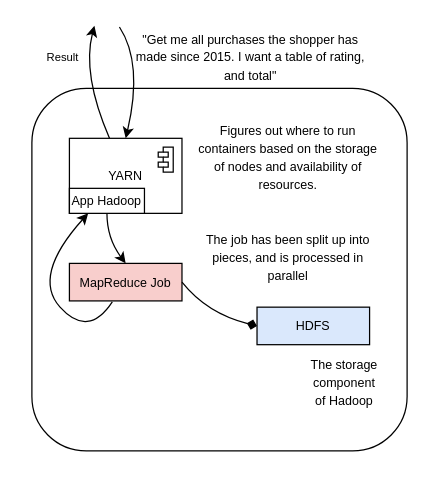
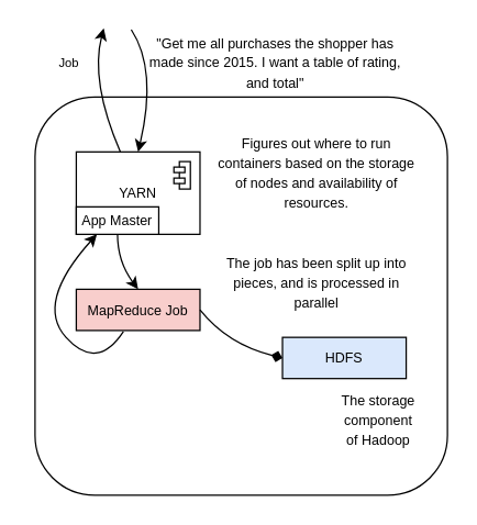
  <mxCell id="0" />
  <mxCell id="1" parent="0" />
  <mxCell id="2" value="" style="rounded=1;whiteSpace=wrap;html=1;" vertex="1" parent="1"><mxGeometry x="25" y="70" width="300" height="290" as="geometry" /></mxCell>
  <mxCell id="3" value="&lt;font size=&quot;1&quot;&gt;YARN&lt;/font&gt;" style="html=1;dropTarget=0;whiteSpace=wrap;" vertex="1" parent="1"><mxGeometry x="55" y="110" width="90" height="60" as="geometry" /></mxCell>
  <mxCell id="4" value="" style="shape=module;jettyWidth=8;jettyHeight=4;" vertex="1" parent="3"><mxGeometry x="1" width="12" height="20" relative="1" as="geometry"><mxPoint x="-19" y="7" as="offset" /></mxGeometry></mxCell>
  <mxCell id="5" value="" style="curved=1;endArrow=classic;html=1;rounded=0;exitX=0.461;exitY=0.945;exitDx=0;exitDy=0;exitPerimeter=0;entryX=0.5;entryY=0;entryDx=0;entryDy=0;strokeColor=light-dark(#000000,#00CC66);" edge="1" parent="1" target="3"><mxGeometry width="50" height="50" relative="1" as="geometry"><mxPoint x="95" y="21" as="sourcePoint" /><mxPoint x="114" y="90" as="targetPoint" /><Array as="points"><mxPoint x="114" y="50" /></Array></mxGeometry></mxCell>
  <mxCell id="6" value="&lt;font style=&quot;font-weight: normal;&quot; size=&quot;1&quot;&gt;&quot;Get me all purchases the shopper has made since 2015. I want a table of rating, and total&quot;&lt;/font&gt;" style="text;html=1;align=center;verticalAlign=middle;whiteSpace=wrap;rounded=0;fontStyle=1" vertex="1" parent="1"><mxGeometry x="105" y="30" width="190" height="30" as="geometry" /></mxCell>
  <mxCell id="7" value="&lt;font style=&quot;font-size: 10px;&quot;&gt;Figures out where to run containers based on the storage of nodes and availability of resources.&lt;/font&gt;" style="text;html=1;align=center;verticalAlign=middle;whiteSpace=wrap;rounded=0;" vertex="1" parent="1"><mxGeometry x="155" y="85" width="150" height="80" as="geometry" /></mxCell>
  <mxCell id="8" value="&lt;font size=&quot;1&quot;&gt;MapReduce Job&lt;/font&gt;" style="html=1;dropTarget=0;whiteSpace=wrap;fillColor=#f8cecc;" vertex="1" parent="1"><mxGeometry x="55" y="210" width="90" height="30" as="geometry" /></mxCell>
  <mxCell id="9" value="" style="curved=1;endArrow=classic;html=1;rounded=0;exitX=0.5;exitY=1;exitDx=0;exitDy=0;entryX=0.5;entryY=0;entryDx=0;entryDy=0;" edge="1" parent="1" source="14" target="8"><mxGeometry width="50" height="50" relative="1" as="geometry"><mxPoint x="85" y="160" as="sourcePoint" /><mxPoint x="90" y="249" as="targetPoint" /><Array as="points"><mxPoint x="85" y="190" /></Array></mxGeometry></mxCell>
  <mxCell id="10" style="edgeStyle=orthogonalEdgeStyle;rounded=0;orthogonalLoop=1;jettySize=auto;html=1;exitX=0.5;exitY=1;exitDx=0;exitDy=0;" edge="1" parent="1" source="8" target="8"><mxGeometry relative="1" as="geometry" /></mxCell>
  <mxCell id="11" value="&lt;font style=&quot;font-size: 10px;&quot;&gt;The job has been split up into pieces, and is processed in parallel&lt;/font&gt;" style="text;html=1;align=center;verticalAlign=middle;whiteSpace=wrap;rounded=0;" vertex="1" parent="1"><mxGeometry x="155" y="165" width="150" height="80" as="geometry" /></mxCell>
  <mxCell id="12" value="&lt;font size=&quot;1&quot;&gt;HDFS&lt;/font&gt;" style="html=1;dropTarget=0;whiteSpace=wrap;fillColor=#dae8fc;" vertex="1" parent="1"><mxGeometry x="205" y="245" width="90" height="30" as="geometry" /></mxCell>
  <mxCell id="13" value="" style="curved=1;endArrow=diamond;html=1;rounded=0;exitX=1;exitY=0.5;exitDx=0;exitDy=0;entryX=0;entryY=0.5;entryDx=0;entryDy=0;" edge="1" parent="1" source="8" target="12"><mxGeometry width="50" height="50" relative="1" as="geometry"><mxPoint x="95" y="320" as="sourcePoint" /><mxPoint x="95" y="370" as="targetPoint" /><Array as="points"><mxPoint x="165" y="250" /></Array></mxGeometry></mxCell>
- <mxCell id="14" value="&lt;font size=&quot;1&quot;&gt;App Hadoop&lt;/font&gt;" style="html=1;dropTarget=0;whiteSpace=wrap;" vertex="1" parent="1"><mxGeometry x="55" y="150" width="60" height="20" as="geometry" /></mxCell>
+ <mxCell id="14" value="&lt;font size=&quot;1&quot;&gt;App Master&lt;/font&gt;" style="html=1;dropTarget=0;whiteSpace=wrap;" vertex="1" parent="1"><mxGeometry x="55" y="150" width="60" height="20" as="geometry" /></mxCell>
  <mxCell id="15" value="" style="curved=1;endArrow=classic;html=1;rounded=0;exitX=0.381;exitY=1.025;exitDx=0;exitDy=0;entryX=0.25;entryY=1;entryDx=0;entryDy=0;exitPerimeter=0;" edge="1" parent="1" source="8" target="14"><mxGeometry width="50" height="50" relative="1" as="geometry"><mxPoint x="45" y="200" as="sourcePoint" /><mxPoint x="60" y="240" as="targetPoint" /><Array as="points"><mxPoint x="70" y="270" /><mxPoint x="25" y="220" /></Array></mxGeometry></mxCell>
  <mxCell id="16" value="" style="curved=1;endArrow=classic;html=1;rounded=0;" edge="1" parent="1" source="3"><mxGeometry width="50" height="50" relative="1" as="geometry"><mxPoint x="35" y="30" as="sourcePoint" /><mxPoint x="75" y="20" as="targetPoint" /><Array as="points"><mxPoint x="65" y="59" /></Array></mxGeometry></mxCell>
  <mxCell id="17" value="&lt;font style=&quot;font-size: 10px;&quot;&gt;The storage component of Hadoop&lt;/font&gt;" style="text;html=1;align=center;verticalAlign=middle;whiteSpace=wrap;rounded=0;" vertex="1" parent="1"><mxGeometry x="245" y="290" width="60" height="30" as="geometry" /></mxCell>
- <mxCell id="18" value="&lt;font style=&quot;font-size: 9px;&quot;&gt;Result&lt;/font&gt;" style="text;html=1;align=center;verticalAlign=middle;whiteSpace=wrap;rounded=0;" vertex="1" parent="1"><mxGeometry x="20" y="30" width="60" height="30" as="geometry" /></mxCell>
+ <mxCell id="18" value="&lt;font style=&quot;font-size: 9px;&quot;&gt;Job&lt;/font&gt;" style="text;html=1;align=center;verticalAlign=middle;whiteSpace=wrap;rounded=0;" vertex="1" parent="1"><mxGeometry x="20" y="30" width="60" height="30" as="geometry" /></mxCell>
